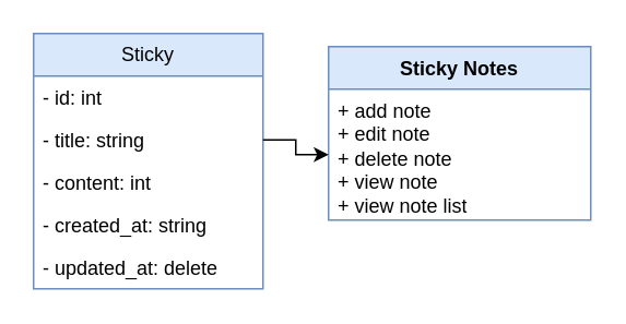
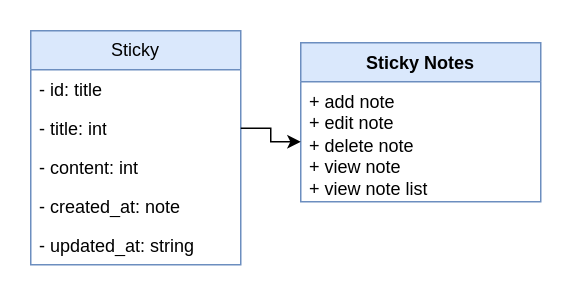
  <mxCell id="0" />
  <mxCell id="1" parent="0" />
  <mxCell id="2" value="Sticky" style="swimlane;fontStyle=0;childLayout=stackLayout;horizontal=1;startSize=26;fillColor=#dae8fc;horizontalStack=0;resizeParent=1;resizeParentMax=0;resizeLast=0;collapsible=1;marginBottom=0;whiteSpace=wrap;html=1;strokeColor=#6c8ebf;" parent="1" vertex="1"><mxGeometry x="20" y="20" width="140" height="156" as="geometry" /></mxCell>
- <mxCell id="3" value="- id: int" style="text;strokeColor=none;fillColor=none;align=left;verticalAlign=top;spacingLeft=4;spacingRight=4;overflow=hidden;rotatable=0;points=[[0,0.5],[1,0.5]];portConstraint=eastwest;whiteSpace=wrap;html=1;" parent="2" vertex="1"><mxGeometry y="26" width="140" height="26" as="geometry" /></mxCell>
- <mxCell id="4" value="- title: string" style="text;strokeColor=none;fillColor=none;align=left;verticalAlign=top;spacingLeft=4;spacingRight=4;overflow=hidden;rotatable=0;points=[[0,0.5],[1,0.5]];portConstraint=eastwest;whiteSpace=wrap;html=1;" parent="2" vertex="1"><mxGeometry y="52" width="140" height="26" as="geometry" /></mxCell>
+ <mxCell id="3" value="- id: title" style="text;strokeColor=none;fillColor=none;align=left;verticalAlign=top;spacingLeft=4;spacingRight=4;overflow=hidden;rotatable=0;points=[[0,0.5],[1,0.5]];portConstraint=eastwest;whiteSpace=wrap;html=1;" parent="2" vertex="1"><mxGeometry y="26" width="140" height="26" as="geometry" /></mxCell>
+ <mxCell id="4" value="- title: int" style="text;strokeColor=none;fillColor=none;align=left;verticalAlign=top;spacingLeft=4;spacingRight=4;overflow=hidden;rotatable=0;points=[[0,0.5],[1,0.5]];portConstraint=eastwest;whiteSpace=wrap;html=1;" parent="2" vertex="1"><mxGeometry y="52" width="140" height="26" as="geometry" /></mxCell>
  <mxCell id="5" value="- content: int" style="text;strokeColor=none;fillColor=none;align=left;verticalAlign=top;spacingLeft=4;spacingRight=4;overflow=hidden;rotatable=0;points=[[0,0.5],[1,0.5]];portConstraint=eastwest;whiteSpace=wrap;html=1;" parent="2" vertex="1"><mxGeometry y="78" width="140" height="26" as="geometry" /></mxCell>
- <mxCell id="6" value="- created_at: string" style="text;strokeColor=none;fillColor=none;align=left;verticalAlign=top;spacingLeft=4;spacingRight=4;overflow=hidden;rotatable=0;points=[[0,0.5],[1,0.5]];portConstraint=eastwest;whiteSpace=wrap;html=1;" parent="2" vertex="1"><mxGeometry y="104" width="140" height="26" as="geometry" /></mxCell>
- <mxCell id="7" value="- updated_at: delete" style="text;strokeColor=none;fillColor=none;align=left;verticalAlign=top;spacingLeft=4;spacingRight=4;overflow=hidden;rotatable=0;points=[[0,0.5],[1,0.5]];portConstraint=eastwest;whiteSpace=wrap;html=1;" parent="2" vertex="1"><mxGeometry y="130" width="140" height="26" as="geometry" /></mxCell>
+ <mxCell id="6" value="- created_at: note" style="text;strokeColor=none;fillColor=none;align=left;verticalAlign=top;spacingLeft=4;spacingRight=4;overflow=hidden;rotatable=0;points=[[0,0.5],[1,0.5]];portConstraint=eastwest;whiteSpace=wrap;html=1;" parent="2" vertex="1"><mxGeometry y="104" width="140" height="26" as="geometry" /></mxCell>
+ <mxCell id="7" value="- updated_at: string" style="text;strokeColor=none;fillColor=none;align=left;verticalAlign=top;spacingLeft=4;spacingRight=4;overflow=hidden;rotatable=0;points=[[0,0.5],[1,0.5]];portConstraint=eastwest;whiteSpace=wrap;html=1;" parent="2" vertex="1"><mxGeometry y="130" width="140" height="26" as="geometry" /></mxCell>
  <mxCell id="8" value="Sticky Notes" style="swimlane;fontStyle=1;align=center;verticalAlign=top;childLayout=stackLayout;horizontal=1;startSize=26;horizontalStack=0;resizeParent=1;resizeParentMax=0;resizeLast=0;collapsible=1;marginBottom=0;whiteSpace=wrap;html=1;fillColor=#dae8fc;strokeColor=#6c8ebf;" parent="1" vertex="1"><mxGeometry x="200" y="28" width="160" height="106" as="geometry"><mxRectangle x="320" y="60" width="120" height="30" as="alternateBounds" /></mxGeometry></mxCell>
  <mxCell id="9" value="+ add note&lt;div&gt;+ edit note&lt;/div&gt;&lt;div&gt;+ delete note&lt;/div&gt;&lt;div&gt;+ view note&lt;/div&gt;&lt;div&gt;+ view note list&lt;/div&gt;&lt;div&gt;&lt;br&gt;&lt;/div&gt;" style="text;strokeColor=none;fillColor=none;align=left;verticalAlign=top;spacingLeft=4;spacingRight=4;overflow=hidden;rotatable=0;points=[[0,0.5],[1,0.5]];portConstraint=eastwest;whiteSpace=wrap;html=1;spacingTop=0;spacingBottom=0;" parent="8" vertex="1"><mxGeometry y="26" width="160" height="80" as="geometry" /></mxCell>
  <mxCell id="10" value="" style="edgeStyle=orthogonalEdgeStyle;rounded=0;orthogonalLoop=1;jettySize=auto;html=1;" parent="1" source="4" target="9" edge="1"><mxGeometry relative="1" as="geometry" /></mxCell>
